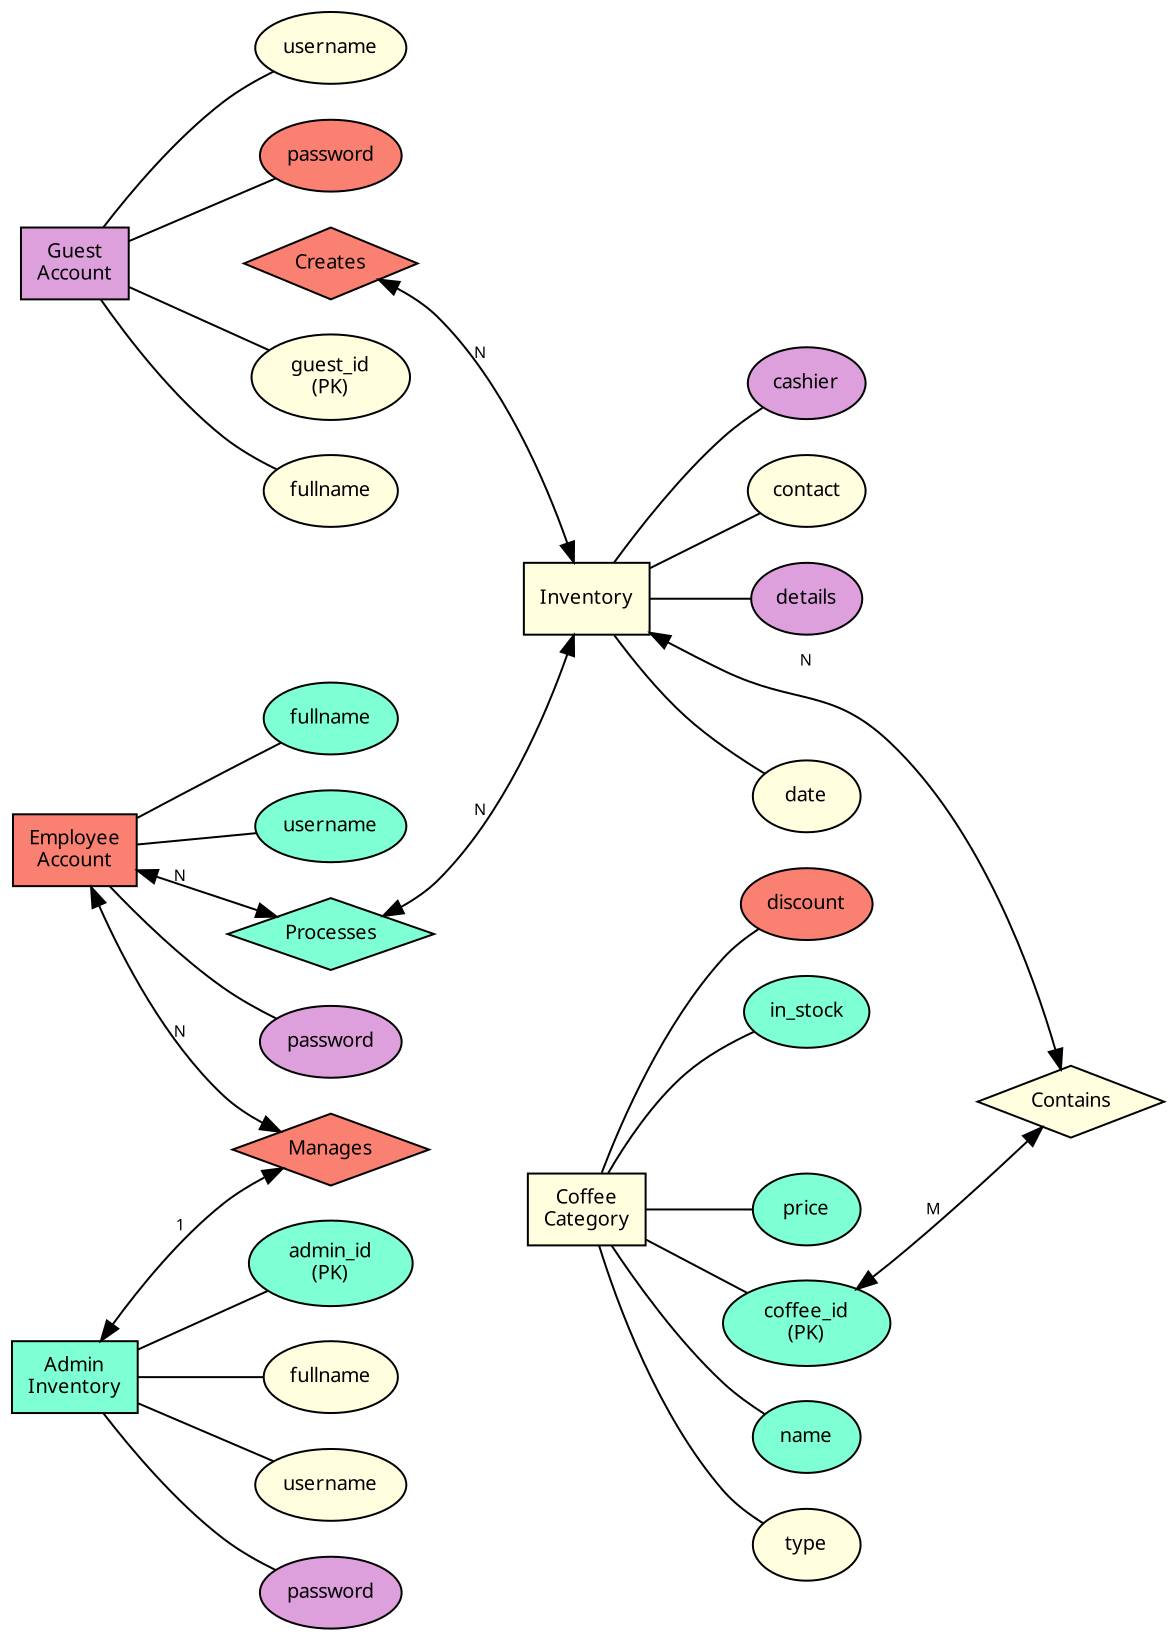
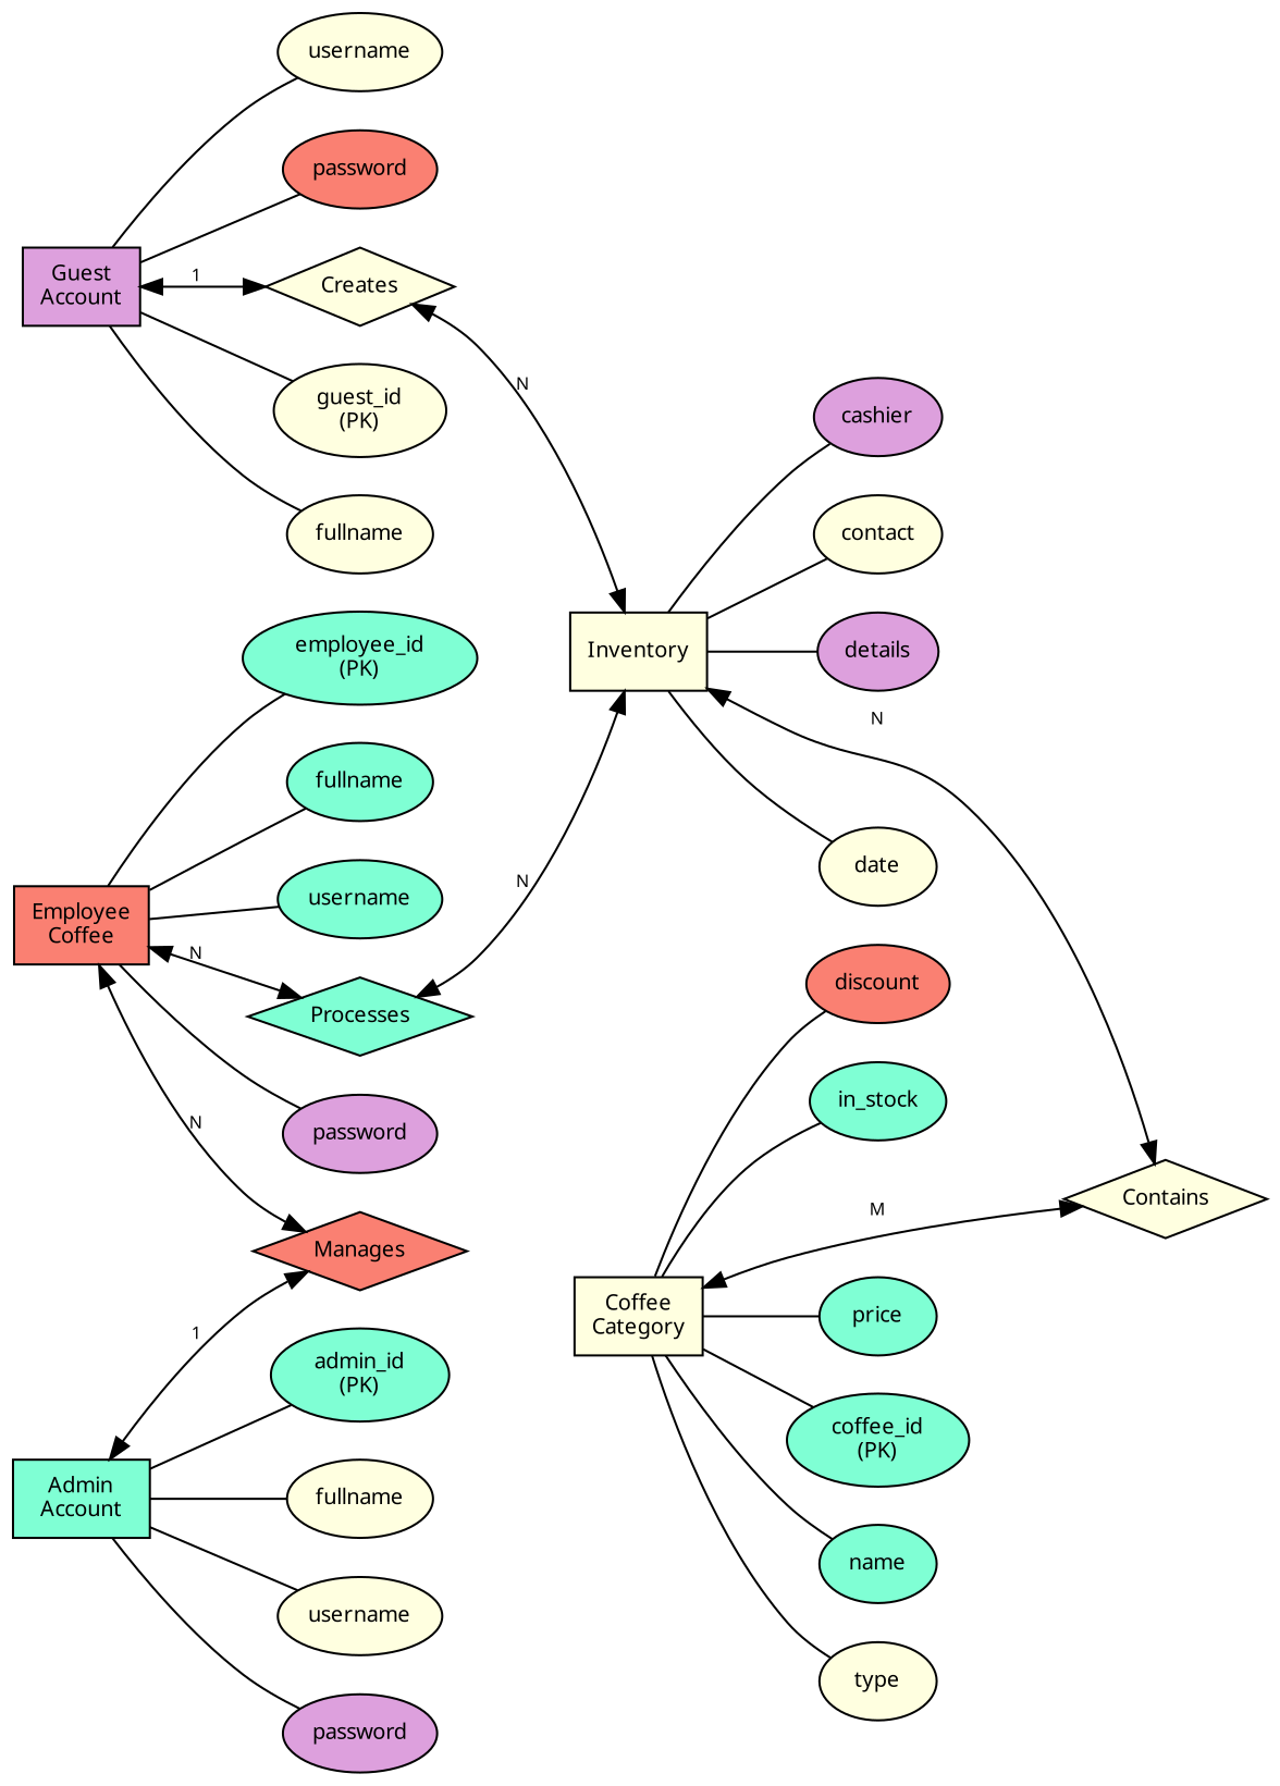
  digraph {
    fontname="Noto Sans"
    rankdir=LR
    node [fillcolor=lightyellow fontname="Noto Sans" fontsize=10 shape=ellipse style=filled]
    edge [color="#000000" dir=none fontname="Noto Sans" fontsize=8]
-   n1 [fillcolor=aquamarine label="Admin\nInventory" shape=box]
-   n2 [fillcolor=salmon label="Employee\nAccount" shape=box]
+   n1 [fillcolor=aquamarine label="Admin\nAccount" shape=box]
+   n2 [fillcolor=salmon label="Employee\nCoffee" shape=box]
    n3 [fillcolor=plum label="Guest\nAccount" shape=box]
    n4 [label="Coffee\nCategory" shape=box]
    n5 [label=Inventory shape=box]
    n6 [fillcolor=salmon label=Manages shape=diamond]
    n7 [fillcolor=aquamarine label="admin_id\n(PK)"]
    n8 [label=fullname]
    n9 [label=username]
    n10 [fillcolor=plum label=password]
    n11 [fillcolor=aquamarine label=Processes shape=diamond]
+   n12 [fillcolor=aquamarine label="employee_id\n(PK)"]
    n13 [fillcolor=aquamarine label=fullname]
    n14 [fillcolor=aquamarine label=username]
    n15 [fillcolor=plum label=password]
-   n16 [fillcolor=salmon label=Creates shape=diamond]
+   n16 [label=Creates shape=diamond]
    n17 [label="guest_id\n(PK)"]
    n18 [label=fullname]
    n19 [label=username]
    n20 [fillcolor=salmon label=password]
    n21 [label=Contains shape=diamond]
    n22 [fillcolor=aquamarine label="coffee_id\n(PK)"]
    n23 [fillcolor=aquamarine label=name]
    n24 [label=type]
    n25 [fillcolor=salmon label=discount]
    n26 [fillcolor=aquamarine label=in_stock]
    n27 [fillcolor=aquamarine label=price]
    n28 [label=date]
    n29 [fillcolor=plum label=cashier]
    n30 [label=contact]
    n31 [fillcolor=plum label=details]
    subgraph sub_1 {
      rank=same
      n1
      n2
      n3
    }
    subgraph sub_2 {
      rank=same
      n4
      n5
    }
    n1 -> n6 [dir=both label=1]
    n1 -> n7
    n1 -> n8
    n1 -> n9
    n1 -> n10
    n2 -> n11 [dir=both label=N]
+   n2 -> n12
    n2 -> n13
    n2 -> n14
    n2 -> n15
+   n3 -> n16 [dir=both label=1]
    n3 -> n17
    n3 -> n18
    n3 -> n19
    n3 -> n20
-   n22 -> n21 [dir=both label=M]
+   n4 -> n21 [dir=both label=M]
    n4 -> n22
    n4 -> n23
    n4 -> n24
    n4 -> n25
    n4 -> n26
    n4 -> n27
    n5 -> n28
    n5 -> n29
    n5 -> n30
    n5 -> n31
    n6 -> n2 [dir=both label=N]
    n11 -> n5 [dir=both label=N]
    n16 -> n5 [dir=both label=N]
    n21 -> n5 [dir=both label=N]
  }
